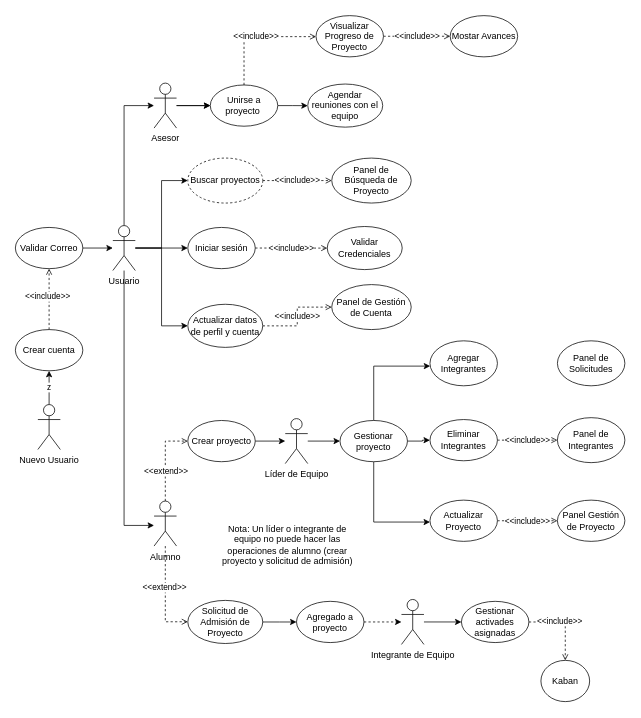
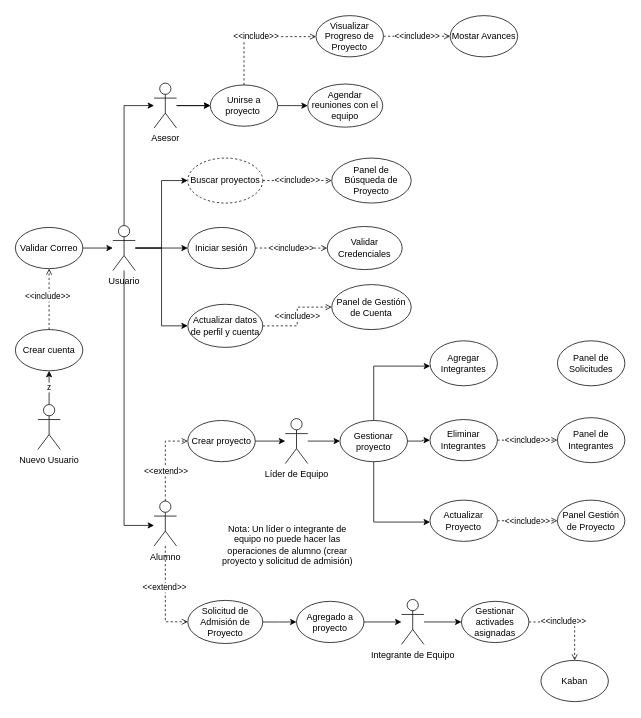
  <mxCell id="0" />
  <mxCell id="1" parent="0" />
  <mxCell id="2" value="z" style="edgeStyle=orthogonalEdgeStyle;rounded=0;orthogonalLoop=1;jettySize=auto;html=1;" parent="1" source="3" target="6" edge="1"><mxGeometry relative="1" as="geometry" /></mxCell>
  <mxCell id="3" value="Nuevo Usuario" style="shape=umlActor;verticalLabelPosition=bottom;verticalAlign=top;html=1;outlineConnect=0;" parent="1" vertex="1"><mxGeometry x="50" y="538.75" width="30" height="60" as="geometry" /></mxCell>
  <mxCell id="4" value="" style="edgeStyle=orthogonalEdgeStyle;rounded=0;orthogonalLoop=1;jettySize=auto;html=1;endArrow=open;endFill=0;dashed=1;" parent="1" source="6" target="43" edge="1"><mxGeometry relative="1" as="geometry" /></mxCell>
  <mxCell id="5" value="&amp;lt;&amp;lt;include&amp;gt;&amp;gt;" style="edgeLabel;html=1;align=center;verticalAlign=middle;resizable=0;points=[];" parent="4" vertex="1" connectable="0"><mxGeometry x="0.086" y="3" relative="1" as="geometry"><mxPoint as="offset" /></mxGeometry></mxCell>
  <mxCell id="6" value="Crear cuenta" style="ellipse;whiteSpace=wrap;html=1;verticalAlign=middle;align=center;" parent="1" vertex="1"><mxGeometry x="20" y="438.75" width="90" height="55" as="geometry" /></mxCell>
  <mxCell id="7" style="edgeStyle=orthogonalEdgeStyle;rounded=0;orthogonalLoop=1;jettySize=auto;html=1;" parent="1" source="12" target="14" edge="1"><mxGeometry relative="1" as="geometry"><Array as="points"><mxPoint x="165" y="140" /></Array></mxGeometry></mxCell>
  <mxCell id="8" style="edgeStyle=orthogonalEdgeStyle;rounded=0;orthogonalLoop=1;jettySize=auto;html=1;" parent="1" source="12" target="19" edge="1"><mxGeometry relative="1" as="geometry"><Array as="points"><mxPoint x="165" y="700" /></Array></mxGeometry></mxCell>
  <mxCell id="9" value="" style="edgeStyle=orthogonalEdgeStyle;rounded=0;orthogonalLoop=1;jettySize=auto;html=1;" parent="1" source="12" target="45" edge="1"><mxGeometry relative="1" as="geometry" /></mxCell>
  <mxCell id="10" style="edgeStyle=orthogonalEdgeStyle;rounded=0;orthogonalLoop=1;jettySize=auto;html=1;entryX=0;entryY=0.5;entryDx=0;entryDy=0;" parent="1" source="12" target="41" edge="1"><mxGeometry relative="1" as="geometry" /></mxCell>
  <mxCell id="11" style="edgeStyle=orthogonalEdgeStyle;rounded=0;orthogonalLoop=1;jettySize=auto;html=1;entryX=0;entryY=0.5;entryDx=0;entryDy=0;" parent="1" source="12" target="56" edge="1"><mxGeometry relative="1" as="geometry" /></mxCell>
  <mxCell id="12" value="Usuario" style="shape=umlActor;verticalLabelPosition=bottom;verticalAlign=top;html=1;outlineConnect=0;" parent="1" vertex="1"><mxGeometry x="150" y="300" width="30" height="60" as="geometry" /></mxCell>
  <mxCell id="13" style="edgeStyle=orthogonalEdgeStyle;rounded=0;orthogonalLoop=1;jettySize=auto;html=1;entryX=0;entryY=0.5;entryDx=0;entryDy=0;" parent="1" source="14" target="26" edge="1"><mxGeometry relative="1" as="geometry" /></mxCell>
  <mxCell id="14" value="Asesor" style="shape=umlActor;verticalLabelPosition=bottom;verticalAlign=top;html=1;outlineConnect=0;" parent="1" vertex="1"><mxGeometry x="205" y="110" width="30" height="60" as="geometry" /></mxCell>
  <mxCell id="15" style="edgeStyle=orthogonalEdgeStyle;rounded=0;orthogonalLoop=1;jettySize=auto;html=1;entryX=0;entryY=0.5;entryDx=0;entryDy=0;dashed=1;endArrow=open;endFill=0;" parent="1" source="19" target="32" edge="1"><mxGeometry relative="1" as="geometry"><Array as="points"><mxPoint x="220" y="587.5" /></Array></mxGeometry></mxCell>
  <mxCell id="16" value="&amp;lt;&amp;lt;extend&amp;gt;&amp;gt;" style="edgeLabel;html=1;align=center;verticalAlign=middle;resizable=0;points=[];" parent="15" vertex="1" connectable="0"><mxGeometry x="-0.275" relative="1" as="geometry"><mxPoint as="offset" /></mxGeometry></mxCell>
  <mxCell id="17" value="" style="edgeStyle=orthogonalEdgeStyle;rounded=0;orthogonalLoop=1;jettySize=auto;html=1;dashed=1;endArrow=open;endFill=0;" parent="1" source="19" target="61" edge="1"><mxGeometry relative="1" as="geometry"><Array as="points"><mxPoint x="220" y="828.5" /></Array></mxGeometry></mxCell>
  <mxCell id="18" value="&amp;lt;&amp;lt;extend&amp;gt;&amp;gt;" style="edgeLabel;html=1;align=center;verticalAlign=middle;resizable=0;points=[];" parent="17" vertex="1" connectable="0"><mxGeometry x="-0.156" y="-2" relative="1" as="geometry"><mxPoint as="offset" /></mxGeometry></mxCell>
  <mxCell id="19" value="Alumno" style="shape=umlActor;verticalLabelPosition=bottom;verticalAlign=top;html=1;outlineConnect=0;" parent="1" vertex="1"><mxGeometry x="205" y="667.5" width="30" height="60" as="geometry" /></mxCell>
  <mxCell id="20" style="edgeStyle=orthogonalEdgeStyle;rounded=0;orthogonalLoop=1;jettySize=auto;html=1;entryX=0;entryY=0.5;entryDx=0;entryDy=0;" parent="1" source="21" target="30" edge="1"><mxGeometry relative="1" as="geometry" /></mxCell>
  <mxCell id="21" value="Líder de Equipo" style="shape=umlActor;verticalLabelPosition=bottom;verticalAlign=top;html=1;outlineConnect=0;" parent="1" vertex="1"><mxGeometry x="380" y="557.5" width="30" height="60" as="geometry" /></mxCell>
  <mxCell id="22" value="Agendar reuniones con el equipo" style="ellipse;whiteSpace=wrap;html=1;verticalAlign=middle;align=center;" parent="1" vertex="1"><mxGeometry x="410" y="111.25" width="100" height="57.5" as="geometry" /></mxCell>
  <mxCell id="23" value="" style="edgeStyle=orthogonalEdgeStyle;rounded=0;orthogonalLoop=1;jettySize=auto;html=1;entryX=0;entryY=0.5;entryDx=0;entryDy=0;" parent="1" source="14" target="26" edge="1"><mxGeometry relative="1" as="geometry"><mxPoint x="235" y="140" as="sourcePoint" /><mxPoint x="430" y="140" as="targetPoint" /></mxGeometry></mxCell>
  <mxCell id="24" value="" style="edgeStyle=orthogonalEdgeStyle;rounded=0;orthogonalLoop=1;jettySize=auto;html=1;" parent="1" source="26" target="22" edge="1"><mxGeometry relative="1" as="geometry" /></mxCell>
  <mxCell id="25" value="&amp;lt;&amp;lt;include&amp;gt;&amp;gt;" style="edgeStyle=orthogonalEdgeStyle;rounded=0;orthogonalLoop=1;jettySize=auto;html=1;dashed=1;endArrow=open;endFill=0;" parent="1" source="26" target="63" edge="1"><mxGeometry relative="1" as="geometry"><Array as="points"><mxPoint x="325" y="48" /></Array></mxGeometry></mxCell>
  <mxCell id="26" value="Unirse a proyecto&amp;nbsp;" style="ellipse;whiteSpace=wrap;html=1;verticalAlign=middle;align=center;" parent="1" vertex="1"><mxGeometry x="280" y="112.5" width="90" height="55" as="geometry" /></mxCell>
  <mxCell id="27" value="" style="edgeStyle=orthogonalEdgeStyle;rounded=0;orthogonalLoop=1;jettySize=auto;html=1;" parent="1" source="30" target="48" edge="1"><mxGeometry relative="1" as="geometry" /></mxCell>
  <mxCell id="28" value="" style="edgeStyle=orthogonalEdgeStyle;rounded=0;orthogonalLoop=1;jettySize=auto;html=1;exitX=0.5;exitY=1;exitDx=0;exitDy=0;" parent="1" source="30" target="50" edge="1"><mxGeometry relative="1" as="geometry"><Array as="points"><mxPoint x="498" y="695.5" /></Array></mxGeometry></mxCell>
  <mxCell id="29" value="" style="edgeStyle=orthogonalEdgeStyle;rounded=0;orthogonalLoop=1;jettySize=auto;html=1;exitX=0.5;exitY=0;exitDx=0;exitDy=0;" parent="1" source="30" target="51" edge="1"><mxGeometry relative="1" as="geometry"><Array as="points"><mxPoint x="498" y="487.5" /></Array></mxGeometry></mxCell>
  <mxCell id="30" value="Gestionar proyecto" style="ellipse;whiteSpace=wrap;html=1;verticalAlign=middle;align=center;" parent="1" vertex="1"><mxGeometry x="453" y="560" width="90" height="55" as="geometry" /></mxCell>
  <mxCell id="31" style="edgeStyle=orthogonalEdgeStyle;rounded=0;orthogonalLoop=1;jettySize=auto;html=1;" parent="1" source="32" target="21" edge="1"><mxGeometry relative="1" as="geometry" /></mxCell>
  <mxCell id="32" value="Crear proyecto" style="ellipse;whiteSpace=wrap;html=1;verticalAlign=middle;align=center;" parent="1" vertex="1"><mxGeometry x="250" y="560" width="90" height="55" as="geometry" /></mxCell>
  <mxCell id="33" style="edgeStyle=orthogonalEdgeStyle;rounded=0;orthogonalLoop=1;jettySize=auto;html=1;entryX=0;entryY=0.5;entryDx=0;entryDy=0;" parent="1" source="34" target="37" edge="1"><mxGeometry relative="1" as="geometry" /></mxCell>
  <mxCell id="34" value="Integrante de Equipo" style="shape=umlActor;verticalLabelPosition=bottom;verticalAlign=top;html=1;outlineConnect=0;" parent="1" vertex="1"><mxGeometry x="535" y="798.75" width="30" height="60" as="geometry" /></mxCell>
  <mxCell id="35" value="" style="edgeStyle=orthogonalEdgeStyle;rounded=0;orthogonalLoop=1;jettySize=auto;html=1;endArrow=open;endFill=0;dashed=1;" parent="1" source="37" target="58" edge="1"><mxGeometry relative="1" as="geometry" /></mxCell>
  <mxCell id="36" value="&amp;lt;&amp;lt;include&amp;gt;&amp;gt;" style="edgeLabel;html=1;align=center;verticalAlign=middle;resizable=0;points=[];" parent="35" vertex="1" connectable="0"><mxGeometry x="-0.18" y="1" relative="1" as="geometry"><mxPoint as="offset" /></mxGeometry></mxCell>
  <mxCell id="37" value="Gestionar activades asignadas" style="ellipse;whiteSpace=wrap;html=1;verticalAlign=middle;align=center;" parent="1" vertex="1"><mxGeometry x="615" y="801.25" width="90" height="55" as="geometry" /></mxCell>
- <mxCell id="38" style="edgeStyle=orthogonalEdgeStyle;rounded=0;orthogonalLoop=1;jettySize=auto;html=1;dashed=1;" parent="1" source="39" target="34" edge="1"><mxGeometry relative="1" as="geometry" /></mxCell>
+ <mxCell id="38" style="edgeStyle=orthogonalEdgeStyle;rounded=0;orthogonalLoop=1;jettySize=auto;html=1;" parent="1" source="39" target="34" edge="1"><mxGeometry relative="1" as="geometry" /></mxCell>
  <mxCell id="39" value="Agregado a proyecto" style="ellipse;whiteSpace=wrap;html=1;verticalAlign=middle;align=center;" parent="1" vertex="1"><mxGeometry x="395" y="801.25" width="90" height="55" as="geometry" /></mxCell>
  <mxCell id="40" value="&amp;lt;&amp;lt;include&amp;gt;&amp;gt;" style="edgeStyle=orthogonalEdgeStyle;rounded=0;orthogonalLoop=1;jettySize=auto;html=1;endArrow=open;endFill=0;dashed=1;" parent="1" source="41" target="54" edge="1"><mxGeometry relative="1" as="geometry" /></mxCell>
  <mxCell id="41" value="Actualizar datos de perfil y cuenta" style="ellipse;whiteSpace=wrap;html=1;verticalAlign=middle;align=center;" parent="1" vertex="1"><mxGeometry x="250" y="405" width="100" height="57.5" as="geometry" /></mxCell>
  <mxCell id="42" style="edgeStyle=orthogonalEdgeStyle;rounded=0;orthogonalLoop=1;jettySize=auto;html=1;exitX=1;exitY=0.5;exitDx=0;exitDy=0;" parent="1" source="43" target="12" edge="1"><mxGeometry relative="1" as="geometry" /></mxCell>
  <mxCell id="43" value="Validar Correo" style="ellipse;whiteSpace=wrap;html=1;verticalAlign=middle;align=center;" parent="1" vertex="1"><mxGeometry x="20" y="302.5" width="90" height="55" as="geometry" /></mxCell>
  <mxCell id="44" value="&amp;lt;&amp;lt;include&amp;gt;&amp;gt;" style="edgeStyle=orthogonalEdgeStyle;rounded=0;orthogonalLoop=1;jettySize=auto;html=1;endArrow=open;endFill=0;dashed=1;" parent="1" source="45" target="46" edge="1"><mxGeometry relative="1" as="geometry" /></mxCell>
  <mxCell id="45" value="Iniciar sesión" style="ellipse;whiteSpace=wrap;html=1;verticalAlign=middle;align=center;" parent="1" vertex="1"><mxGeometry x="250" y="302.5" width="90" height="55" as="geometry" /></mxCell>
  <mxCell id="46" value="Validar Credenciales" style="ellipse;whiteSpace=wrap;html=1;verticalAlign=middle;align=center;" parent="1" vertex="1"><mxGeometry x="436" y="301.25" width="100" height="57.5" as="geometry" /></mxCell>
  <mxCell id="47" value="&amp;lt;&amp;lt;include&amp;gt;&amp;gt;" style="edgeStyle=orthogonalEdgeStyle;rounded=0;orthogonalLoop=1;jettySize=auto;html=1;endArrow=open;endFill=0;dashed=1;" parent="1" source="48" target="53" edge="1"><mxGeometry relative="1" as="geometry" /></mxCell>
  <mxCell id="48" value="Eliminar Integrantes" style="ellipse;whiteSpace=wrap;html=1;verticalAlign=middle;align=center;" parent="1" vertex="1"><mxGeometry x="573" y="558.75" width="90" height="55" as="geometry" /></mxCell>
  <mxCell id="49" value="&amp;lt;&amp;lt;include&amp;gt;&amp;gt;" style="edgeStyle=orthogonalEdgeStyle;rounded=0;orthogonalLoop=1;jettySize=auto;html=1;endArrow=open;endFill=0;dashed=1;" parent="1" source="50" target="59" edge="1"><mxGeometry relative="1" as="geometry" /></mxCell>
  <mxCell id="50" value="Actualizar Proyecto" style="ellipse;whiteSpace=wrap;html=1;verticalAlign=middle;align=center;" parent="1" vertex="1"><mxGeometry x="573" y="666.25" width="90" height="55" as="geometry" /></mxCell>
  <mxCell id="51" value="Agregar Integrantes" style="ellipse;whiteSpace=wrap;html=1;verticalAlign=middle;align=center;" parent="1" vertex="1"><mxGeometry x="573" y="453.75" width="90" height="60" as="geometry" /></mxCell>
  <mxCell id="52" value="Panel de Solicitudes" style="ellipse;whiteSpace=wrap;html=1;verticalAlign=middle;align=center;" parent="1" vertex="1"><mxGeometry x="743" y="453.75" width="90" height="60" as="geometry" /></mxCell>
  <mxCell id="53" value="Panel de Integrantes" style="ellipse;whiteSpace=wrap;html=1;verticalAlign=middle;align=center;" parent="1" vertex="1"><mxGeometry x="743" y="556.25" width="90" height="60" as="geometry" /></mxCell>
  <mxCell id="54" value="Panel de Gestión de Cuenta" style="ellipse;whiteSpace=wrap;html=1;verticalAlign=middle;align=center;" parent="1" vertex="1"><mxGeometry x="442" y="378.75" width="106" height="60" as="geometry" /></mxCell>
  <mxCell id="55" value="&amp;lt;&amp;lt;include&amp;gt;&amp;gt;" style="edgeStyle=orthogonalEdgeStyle;rounded=0;orthogonalLoop=1;jettySize=auto;html=1;endArrow=open;endFill=0;dashed=1;" parent="1" source="56" target="57" edge="1"><mxGeometry relative="1" as="geometry" /></mxCell>
  <mxCell id="56" value="Buscar proyectos" style="ellipse;whiteSpace=wrap;html=1;verticalAlign=middle;align=center;dashed=1;" parent="1" vertex="1"><mxGeometry x="250" y="210" width="100" height="60" as="geometry" /></mxCell>
  <mxCell id="57" value="Panel de Búsqueda de Proyecto" style="ellipse;whiteSpace=wrap;html=1;verticalAlign=middle;align=center;" parent="1" vertex="1"><mxGeometry x="442" y="210" width="106" height="60" as="geometry" /></mxCell>
- <mxCell id="58" value="Kaban" style="ellipse;whiteSpace=wrap;html=1;verticalAlign=middle;align=center;" parent="1" vertex="1"><mxGeometry x="721" y="880" width="65" height="55" as="geometry" /></mxCell>
+ <mxCell id="58" value="Kaban" style="ellipse;whiteSpace=wrap;html=1;verticalAlign=middle;align=center;" parent="1" vertex="1"><mxGeometry x="721" y="880" width="90" height="55" as="geometry" /></mxCell>
  <mxCell id="59" value="Panel Gestión de Proyecto" style="ellipse;whiteSpace=wrap;html=1;verticalAlign=middle;align=center;" parent="1" vertex="1"><mxGeometry x="743" y="666.25" width="90" height="55" as="geometry" /></mxCell>
  <mxCell id="60" value="" style="edgeStyle=orthogonalEdgeStyle;rounded=0;orthogonalLoop=1;jettySize=auto;html=1;" parent="1" source="61" target="39" edge="1"><mxGeometry relative="1" as="geometry" /></mxCell>
  <mxCell id="61" value="Solicitud de Admisión de Proyecto" style="ellipse;whiteSpace=wrap;html=1;verticalAlign=middle;align=center;" parent="1" vertex="1"><mxGeometry x="250" y="800" width="100" height="57.5" as="geometry" /></mxCell>
  <mxCell id="62" value="&amp;lt;&amp;lt;include&amp;gt;&amp;gt;" style="edgeStyle=orthogonalEdgeStyle;rounded=0;orthogonalLoop=1;jettySize=auto;html=1;entryX=0;entryY=0.5;entryDx=0;entryDy=0;endArrow=open;endFill=0;dashed=1;" parent="1" source="63" target="64" edge="1"><mxGeometry relative="1" as="geometry" /></mxCell>
  <mxCell id="63" value="Visualizar Progreso de Proyecto" style="ellipse;whiteSpace=wrap;html=1;verticalAlign=middle;align=center;" parent="1" vertex="1"><mxGeometry x="421" y="20" width="90" height="55" as="geometry" /></mxCell>
  <mxCell id="64" value="Mostar Avances" style="ellipse;whiteSpace=wrap;html=1;verticalAlign=middle;align=center;" parent="1" vertex="1"><mxGeometry x="600" y="20" width="90" height="55" as="geometry" /></mxCell>
  <mxCell id="65" value="Nota: Un líder o integrante de equipo no puede hacer las operaciones de alumno (crear proyecto y solicitud de admisión)" style="text;html=1;align=center;verticalAlign=middle;whiteSpace=wrap;rounded=0;" parent="1" vertex="1"><mxGeometry x="290" y="682.5" width="186" height="87.5" as="geometry" /></mxCell>
